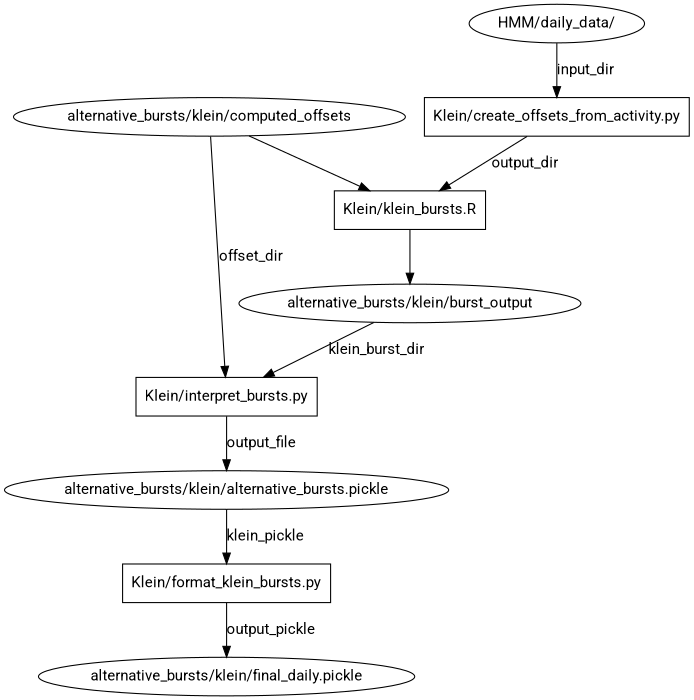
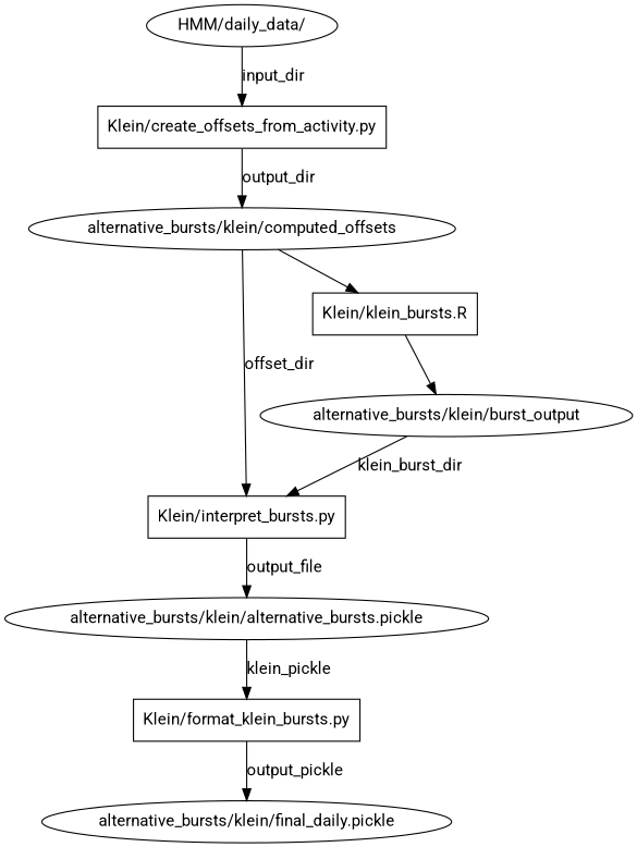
  digraph {
    fontname=Roboto
    node [fontname=Roboto labelfontsize=14.0]
    edge [fontname=Roboto labelfontsize=10.0]
    "Klein/create_offsets_from_activity.py" [shape=box]
    "alternative_bursts/klein/computed_offsets"
    "Klein/interpret_bursts.py" [shape=box]
    "Klein/klein_bursts.R" [shape=box]
    "Klein/format_klein_bursts.py" [shape=box]
    n6 [label="alternative_bursts/klein/final_daily.pickle"]
    n7 [label="alternative_bursts/klein/alternative_bursts.pickle"]
    "alternative_bursts/klein/burst_output"
    "HMM/daily_data/"
-   "Klein/create_offsets_from_activity.py" -> "Klein/klein_bursts.R" [label=output_dir]
+   "Klein/create_offsets_from_activity.py" -> "alternative_bursts/klein/computed_offsets" [label=output_dir]
    "alternative_bursts/klein/computed_offsets" -> "Klein/interpret_bursts.py" [label=offset_dir]
    "alternative_bursts/klein/computed_offsets" -> "Klein/klein_bursts.R"
    "Klein/interpret_bursts.py" -> n7 [label=output_file]
    "Klein/klein_bursts.R" -> "alternative_bursts/klein/burst_output"
    "Klein/format_klein_bursts.py" -> n6 [label=output_pickle]
    n7 -> "Klein/format_klein_bursts.py" [label=klein_pickle]
    "alternative_bursts/klein/burst_output" -> "Klein/interpret_bursts.py" [label=klein_burst_dir]
    "HMM/daily_data/" -> "Klein/create_offsets_from_activity.py" [label=input_dir]
  }
